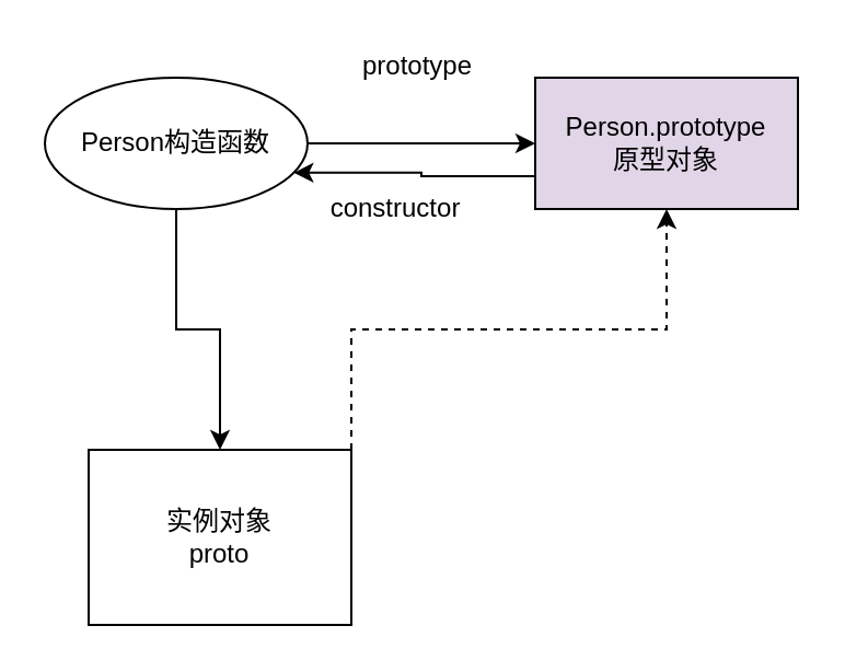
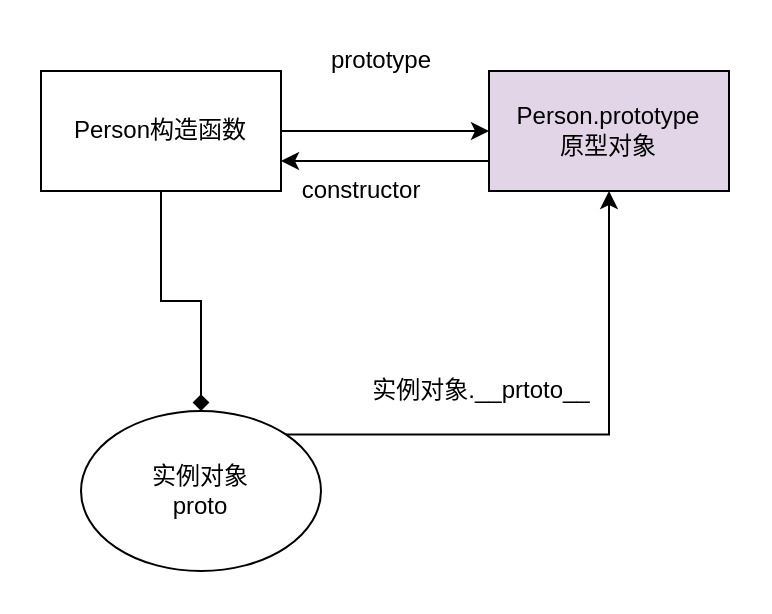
  <mxCell id="0" />
  <mxCell id="1" parent="0" />
  <mxCell id="2" style="edgeStyle=orthogonalEdgeStyle;rounded=0;orthogonalLoop=1;jettySize=auto;html=1;entryX=0;entryY=0.5;entryDx=0;entryDy=0;" edge="1" parent="1" source="4" target="6"><mxGeometry relative="1" as="geometry"><mxPoint x="220" y="65" as="targetPoint" /></mxGeometry></mxCell>
- <mxCell id="3" style="edgeStyle=orthogonalEdgeStyle;rounded=0;orthogonalLoop=1;jettySize=auto;html=1;" edge="1" parent="1" source="4" target="10"><mxGeometry relative="1" as="geometry" /></mxCell>
- <mxCell id="4" value="Person构造函数&lt;br&gt;" style="ellipse;whiteSpace=wrap;html=1;" vertex="1" parent="1"><mxGeometry x="20" y="35" width="120" height="60" as="geometry" /></mxCell>
+ <mxCell id="3" style="edgeStyle=orthogonalEdgeStyle;rounded=0;orthogonalLoop=1;jettySize=auto;html=1;endArrow=diamond;" edge="1" parent="1" source="4" target="10"><mxGeometry relative="1" as="geometry" /></mxCell>
+ <mxCell id="4" value="Person构造函数&lt;br&gt;" style="rounded=0;whiteSpace=wrap;html=1;" vertex="1" parent="1"><mxGeometry x="20" y="35" width="120" height="60" as="geometry" /></mxCell>
  <mxCell id="5" style="edgeStyle=orthogonalEdgeStyle;rounded=0;orthogonalLoop=1;jettySize=auto;html=1;exitX=0;exitY=0.75;exitDx=0;exitDy=0;entryX=1;entryY=0.75;entryDx=0;entryDy=0;" edge="1" parent="1" source="6" target="4"><mxGeometry relative="1" as="geometry" /></mxCell>
  <mxCell id="6" value="Person.prototype&lt;br&gt;原型对象" style="rounded=0;whiteSpace=wrap;html=1;fillColor=#e1d5e7;" vertex="1" parent="1"><mxGeometry x="244" y="35" width="120" height="60" as="geometry" /></mxCell>
  <mxCell id="7" value="prototype" style="text;html=1;resizable=0;autosize=1;align=center;verticalAlign=middle;points=[];fillColor=none;strokeColor=none;rounded=0;" vertex="1" parent="1"><mxGeometry x="155" y="20" width="70" height="20" as="geometry" /></mxCell>
  <mxCell id="8" value="constructor" style="text;html=1;resizable=0;autosize=1;align=center;verticalAlign=middle;points=[];fillColor=none;strokeColor=none;rounded=0;" vertex="1" parent="1"><mxGeometry x="145" y="85" width="70" height="20" as="geometry" /></mxCell>
- <mxCell id="9" style="edgeStyle=orthogonalEdgeStyle;rounded=0;orthogonalLoop=1;jettySize=auto;html=1;exitX=1;exitY=0;exitDx=0;exitDy=0;entryX=0.5;entryY=1;entryDx=0;entryDy=0;dashed=1;" edge="1" parent="1" source="10" target="6"><mxGeometry relative="1" as="geometry" /></mxCell>
- <mxCell id="10" value="实例对象&lt;br&gt;proto" style="whiteSpace=wrap;html=1;rounded=0;" vertex="1" parent="1"><mxGeometry x="40" y="205" width="120" height="80" as="geometry" /></mxCell>
+ <mxCell id="9" style="edgeStyle=orthogonalEdgeStyle;rounded=0;orthogonalLoop=1;jettySize=auto;html=1;exitX=1;exitY=0;exitDx=0;exitDy=0;entryX=0.5;entryY=1;entryDx=0;entryDy=0;" edge="1" parent="1" source="10" target="6"><mxGeometry relative="1" as="geometry" /></mxCell>
+ <mxCell id="10" value="实例对象&lt;br&gt;proto" style="ellipse;whiteSpace=wrap;html=1;" vertex="1" parent="1"><mxGeometry x="40" y="205" width="120" height="80" as="geometry" /></mxCell>
+ <mxCell id="11" value="实例对象.__prtoto__" style="text;html=1;resizable=0;autosize=1;align=center;verticalAlign=middle;points=[];fillColor=none;strokeColor=none;rounded=0;" vertex="1" parent="1"><mxGeometry x="180" y="185" width="120" height="20" as="geometry" /></mxCell>
